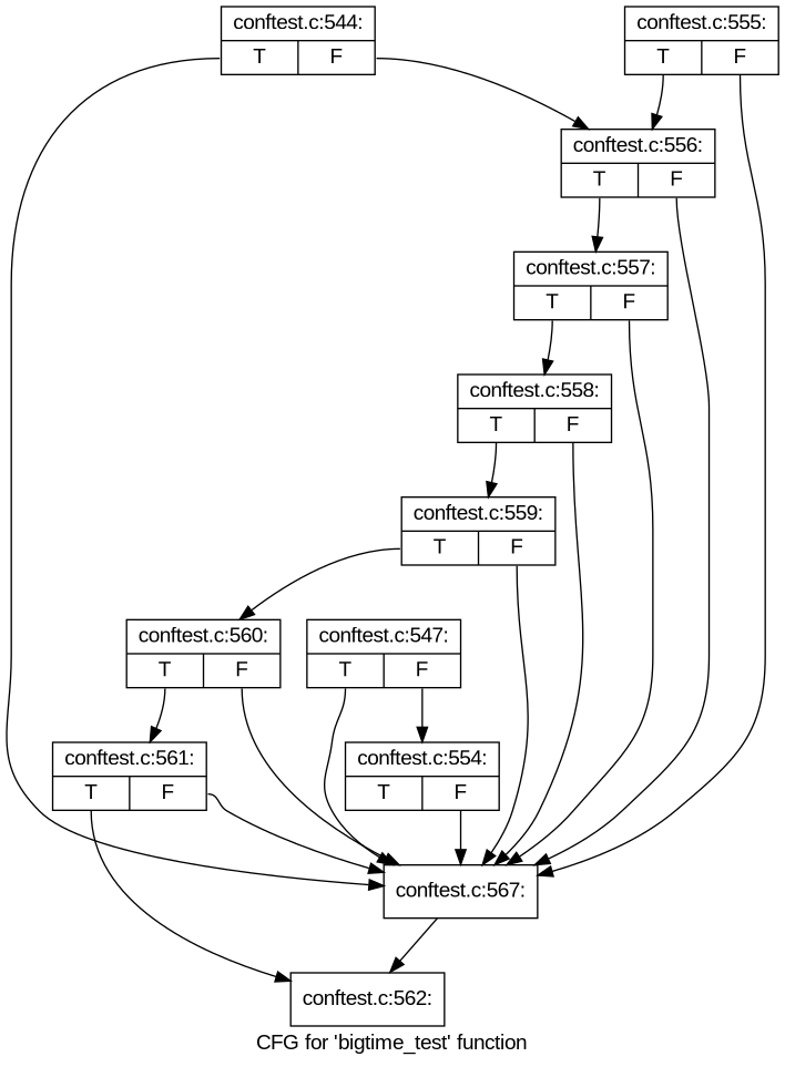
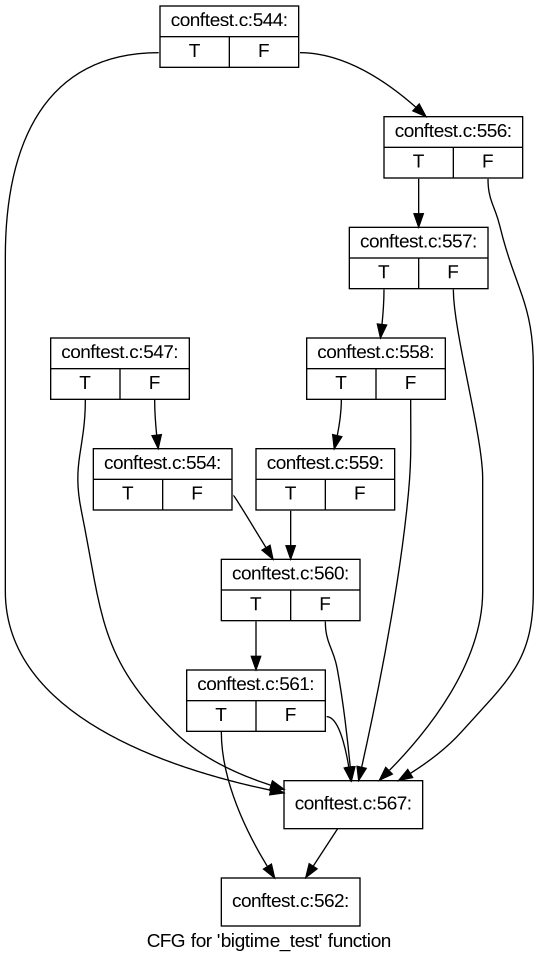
  digraph {
    fontname="Liberation Sans"
    label="CFG for 'bigtime_test' function"
    node [fontname="Liberation Sans" shape=record]
    edge [fontname="Liberation Sans" tailport=s0]
    n1 [label="{conftest.c:544:|{<s0>T|<s1>F}}"]
    n2 [label="{conftest.c:567:}"]
    n3 [label="{conftest.c:556:|{<s0>T|<s1>F}}"]
    n4 [label="{conftest.c:562:}"]
    n5 [label="{conftest.c:547:|{<s0>T|<s1>F}}"]
    n6 [label="{conftest.c:554:|{<s0>T|<s1>F}}"]
-   n7 [label="{conftest.c:555:|{<s0>T|<s1>F}}"]
    n8 [label="{conftest.c:557:|{<s0>T|<s1>F}}"]
    n9 [label="{conftest.c:558:|{<s0>T|<s1>F}}"]
    n10 [label="{conftest.c:559:|{<s0>T|<s1>F}}"]
    n11 [label="{conftest.c:560:|{<s0>T|<s1>F}}"]
    n12 [label="{conftest.c:561:|{<s0>T|<s1>F}}"]
    n1 -> n2
    n1 -> n3 [tailport=s1]
    n2 -> n4
    n3 -> n2 [tailport=s1]
    n3 -> n8
    n5 -> n2
    n5 -> n6 [tailport=s1]
-   n6 -> n2 [tailport=s1]
-   n7 -> n2 [tailport=s1]
-   n7 -> n3
+   n6 -> n11 [tailport=s1]
    n8 -> n2 [tailport=s1]
    n8 -> n9
    n9 -> n2 [tailport=s1]
    n9 -> n10
-   n10 -> n2 [tailport=s1]
    n10 -> n11
    n11 -> n2 [tailport=s1]
    n11 -> n12
    n12 -> n2 [tailport=s1]
    n12 -> n4
  }
